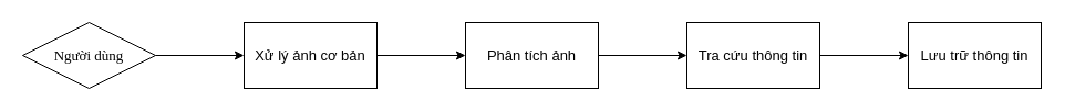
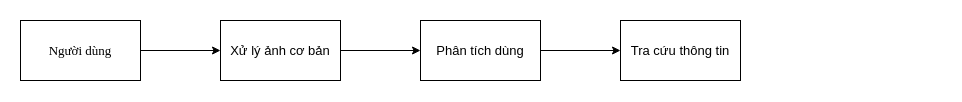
  <mxCell id="0" />
  <mxCell id="1" parent="0" />
  <mxCell id="2" value="" style="edgeStyle=orthogonalEdgeStyle;rounded=0;orthogonalLoop=1;jettySize=auto;html=1;" edge="1" parent="1" source="3" target="5"><mxGeometry relative="1" as="geometry" /></mxCell>
- <mxCell id="3" value="&lt;font face=&quot;Garamond&quot; style=&quot;font-size: 13px;&quot;&gt;Người dùng&lt;/font&gt;" style="rhombus;whiteSpace=wrap;html=1;" vertex="1" parent="1"><mxGeometry x="20" y="20" width="120" height="60" as="geometry" /></mxCell>
+ <mxCell id="3" value="&lt;font face=&quot;Garamond&quot; style=&quot;font-size: 13px;&quot;&gt;Người dùng&lt;/font&gt;" style="rounded=0;whiteSpace=wrap;html=1;" vertex="1" parent="1"><mxGeometry x="20" y="20" width="120" height="60" as="geometry" /></mxCell>
  <mxCell id="4" value="" style="edgeStyle=orthogonalEdgeStyle;rounded=0;orthogonalLoop=1;jettySize=auto;html=1;" edge="1" parent="1" source="5" target="7"><mxGeometry relative="1" as="geometry" /></mxCell>
  <mxCell id="5" value="&lt;font style=&quot;font-size: 13px;&quot;&gt;Xử lý ảnh cơ bản&lt;/font&gt;" style="whiteSpace=wrap;html=1;rounded=0;" vertex="1" parent="1"><mxGeometry x="220" y="20" width="120" height="60" as="geometry" /></mxCell>
  <mxCell id="6" value="" style="edgeStyle=orthogonalEdgeStyle;rounded=0;orthogonalLoop=1;jettySize=auto;html=1;" edge="1" parent="1" source="7" target="9"><mxGeometry relative="1" as="geometry" /></mxCell>
- <mxCell id="7" value="&lt;font style=&quot;font-size: 13px;&quot;&gt;Phân tích ảnh&lt;/font&gt;" style="rounded=0;whiteSpace=wrap;html=1;" vertex="1" parent="1"><mxGeometry x="420" y="20" width="120" height="60" as="geometry" /></mxCell>
- <mxCell id="8" value="" style="edgeStyle=orthogonalEdgeStyle;rounded=0;orthogonalLoop=1;jettySize=auto;html=1;" edge="1" parent="1" source="9" target="10"><mxGeometry relative="1" as="geometry" /></mxCell>
+ <mxCell id="7" value="&lt;font style=&quot;font-size: 13px;&quot;&gt;Phân tích dùng&lt;/font&gt;" style="rounded=0;whiteSpace=wrap;html=1;" vertex="1" parent="1"><mxGeometry x="420" y="20" width="120" height="60" as="geometry" /></mxCell>
  <mxCell id="9" value="&lt;font style=&quot;font-size: 13px;&quot;&gt;Tra cứu thông tin&lt;/font&gt;" style="rounded=0;whiteSpace=wrap;html=1;" vertex="1" parent="1"><mxGeometry x="620" y="20" width="120" height="60" as="geometry" /></mxCell>
- <mxCell id="10" value="&lt;font style=&quot;font-size: 13px;&quot;&gt;Lưu trữ thông tin&lt;/font&gt;" style="whiteSpace=wrap;html=1;rounded=0;" vertex="1" parent="1"><mxGeometry x="820" y="20" width="120" height="60" as="geometry" /></mxCell>
